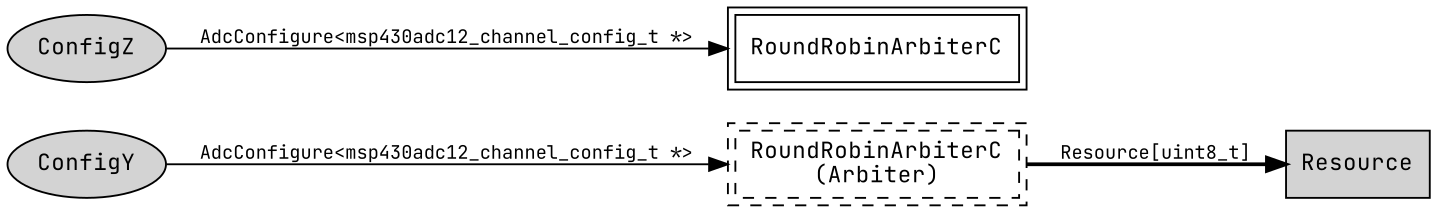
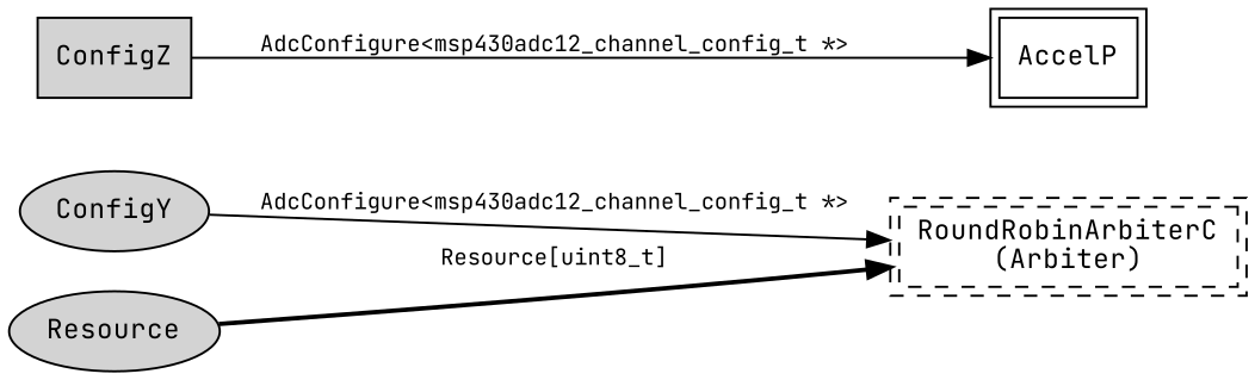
  digraph {
    fontname="JetBrains Mono"
    rankdir=LR
    node [fontname="JetBrains Mono" fontsize=12 shape=ellipse style=filled]
    edge [fontname="JetBrains Mono" fontsize=10]
    n1 [label=ConfigY]
    n2 [label="RoundRobinArbiterC\n(Arbiter)" peripheries=2 shape=box style=dashed]
-   AccelP [peripheries=2 shape=box label=RoundRobinArbiterC style=""]
-   n4 [label=ConfigZ]
-   n5 [label=Resource shape=box]
+   AccelP [peripheries=2 shape=box style=""]
+   n4 [label=ConfigZ shape=box]
+   n5 [label=Resource]
    n1 -> n2 [label="AdcConfigure<msp430adc12_channel_config_t *>"]
    n4 -> AccelP [label="AdcConfigure<msp430adc12_channel_config_t *>"]
-   n2 -> n5 [label="Resource[uint8_t]" style=bold]
+   n5 -> n2 [label="Resource[uint8_t]" style=bold]
  }
